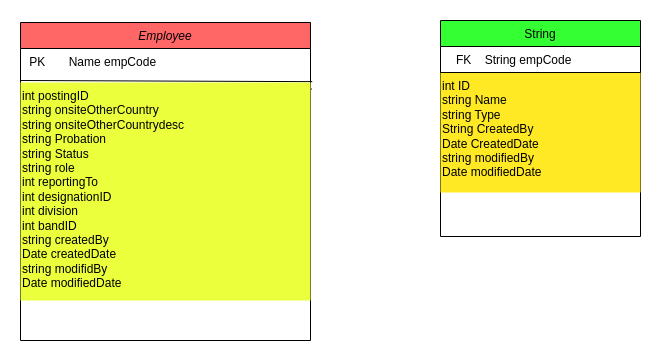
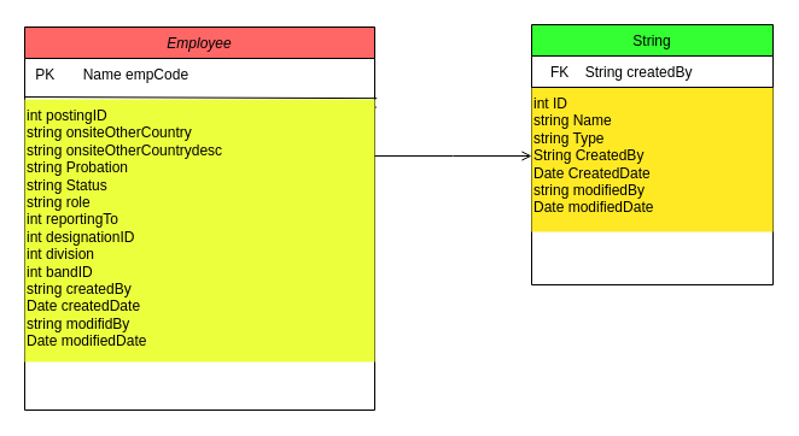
  <mxCell id="0" />
  <mxCell id="1" parent="0" />
  <mxCell id="2" value="Employee" style="swimlane;fontStyle=2;align=center;verticalAlign=top;childLayout=stackLayout;horizontal=1;startSize=26;horizontalStack=0;resizeParent=1;resizeLast=0;collapsible=1;marginBottom=0;rounded=0;shadow=0;strokeWidth=1;fillColor=#FF6666;" parent="1" vertex="1"><mxGeometry x="20" y="22" width="290" height="318" as="geometry"><mxRectangle x="230" y="140" width="160" height="26" as="alternateBounds" /></mxGeometry></mxCell>
  <mxCell id="3" value="" style="endArrow=none;html=1;rounded=0;exitX=0;exitY=0.027;exitDx=0;exitDy=0;exitPerimeter=0;entryX=1.005;entryY=0.03;entryDx=0;entryDy=0;entryPerimeter=0;" parent="2" source="6" target="6" edge="1"><mxGeometry width="50" height="50" relative="1" as="geometry"><mxPoint x="10" y="58" as="sourcePoint" /><mxPoint x="290" y="58" as="targetPoint" /></mxGeometry></mxCell>
  <mxCell id="4" value=" PK       Name empCode&#10;&#10;" style="text;align=left;verticalAlign=top;spacingLeft=4;spacingRight=4;overflow=hidden;rotatable=0;points=[[0,0.5],[1,0.5]];portConstraint=eastwest;" parent="2" vertex="1"><mxGeometry y="26" width="290" height="34" as="geometry" /></mxCell>
  <mxCell id="5" value="" style="endArrow=none;html=1;rounded=0;entryX=1.006;entryY=0.975;entryDx=0;entryDy=0;entryPerimeter=0;" edge="1" parent="2" target="4"><mxGeometry width="50" height="50" relative="1" as="geometry"><mxPoint y="58" as="sourcePoint" /><mxPoint x="80" y="59.17" as="targetPoint" /></mxGeometry></mxCell>
  <mxCell id="6" value="int postingID&#13;&#10;string onsiteOtherCountry&#13;&#10;string onsiteOtherCountrydesc&#13;&#10;string Probation&#13;&#10;string Status&#13;&#10;string role&#13;&#10;int reportingTo&#13;&#10;int designationID&#13;&#10;int division&#13;&#10;int bandID&#13;&#10;string createdBy&#13;&#10;Date createdDate&#13;&#10;string modifidBy&#13;&#10;Date modifiedDate" style="text;whiteSpace=wrap;html=1;fillColor=#ECFF3D;" parent="2" vertex="1"><mxGeometry y="60" width="290" height="218" as="geometry" /></mxCell>
  <mxCell id="7" value="String" style="swimlane;fontStyle=0;align=center;verticalAlign=top;childLayout=stackLayout;horizontal=1;startSize=26;horizontalStack=0;resizeParent=1;resizeLast=0;collapsible=1;marginBottom=0;rounded=0;shadow=0;strokeWidth=1;fillColor=#33FF33;" parent="1" vertex="1"><mxGeometry x="440" y="20" width="200" height="216" as="geometry"><mxRectangle x="550" y="140" width="160" height="26" as="alternateBounds" /></mxGeometry></mxCell>
- <mxCell id="8" value="   FK    String empCode" style="text;align=left;verticalAlign=top;spacingLeft=4;spacingRight=4;overflow=hidden;rotatable=0;points=[[0,0.5],[1,0.5]];portConstraint=eastwest;rounded=0;shadow=0;html=0;" parent="7" vertex="1"><mxGeometry y="26" width="200" height="26" as="geometry" /></mxCell>
+ <mxCell id="8" value="   FK    String createdBy" style="text;align=left;verticalAlign=top;spacingLeft=4;spacingRight=4;overflow=hidden;rotatable=0;points=[[0,0.5],[1,0.5]];portConstraint=eastwest;rounded=0;shadow=0;html=0;" parent="7" vertex="1"><mxGeometry y="26" width="200" height="26" as="geometry" /></mxCell>
  <mxCell id="9" value="int ID&#13;&#10;string Name&#13;&#10;string Type&#13;&#10;String CreatedBy&#13;&#10;Date CreatedDate&#13;&#10;string modifiedBy&#13;&#10;Date modifiedDate" style="text;whiteSpace=wrap;html=1;fillColor=#FFE924;" parent="7" vertex="1"><mxGeometry y="52" width="200" height="120" as="geometry" /></mxCell>
  <mxCell id="10" value="" style="endArrow=none;html=1;rounded=0;entryX=1;entryY=0;entryDx=0;entryDy=0;" parent="7" target="9" edge="1"><mxGeometry width="50" height="50" relative="1" as="geometry"><mxPoint y="52" as="sourcePoint" /><mxPoint x="160" y="54" as="targetPoint" /></mxGeometry></mxCell>
+ <mxCell id="11" value="" style="endArrow=open;shadow=0;strokeWidth=1;rounded=0;endFill=1;edgeStyle=elbowEdgeStyle;elbow=vertical;" parent="1" source="2" target="7" edge="1"><mxGeometry x="0.5" y="41" relative="1" as="geometry"><mxPoint x="310" y="92" as="sourcePoint" /><mxPoint x="470" y="92" as="targetPoint" /><mxPoint x="-40" y="32" as="offset" /></mxGeometry></mxCell>
